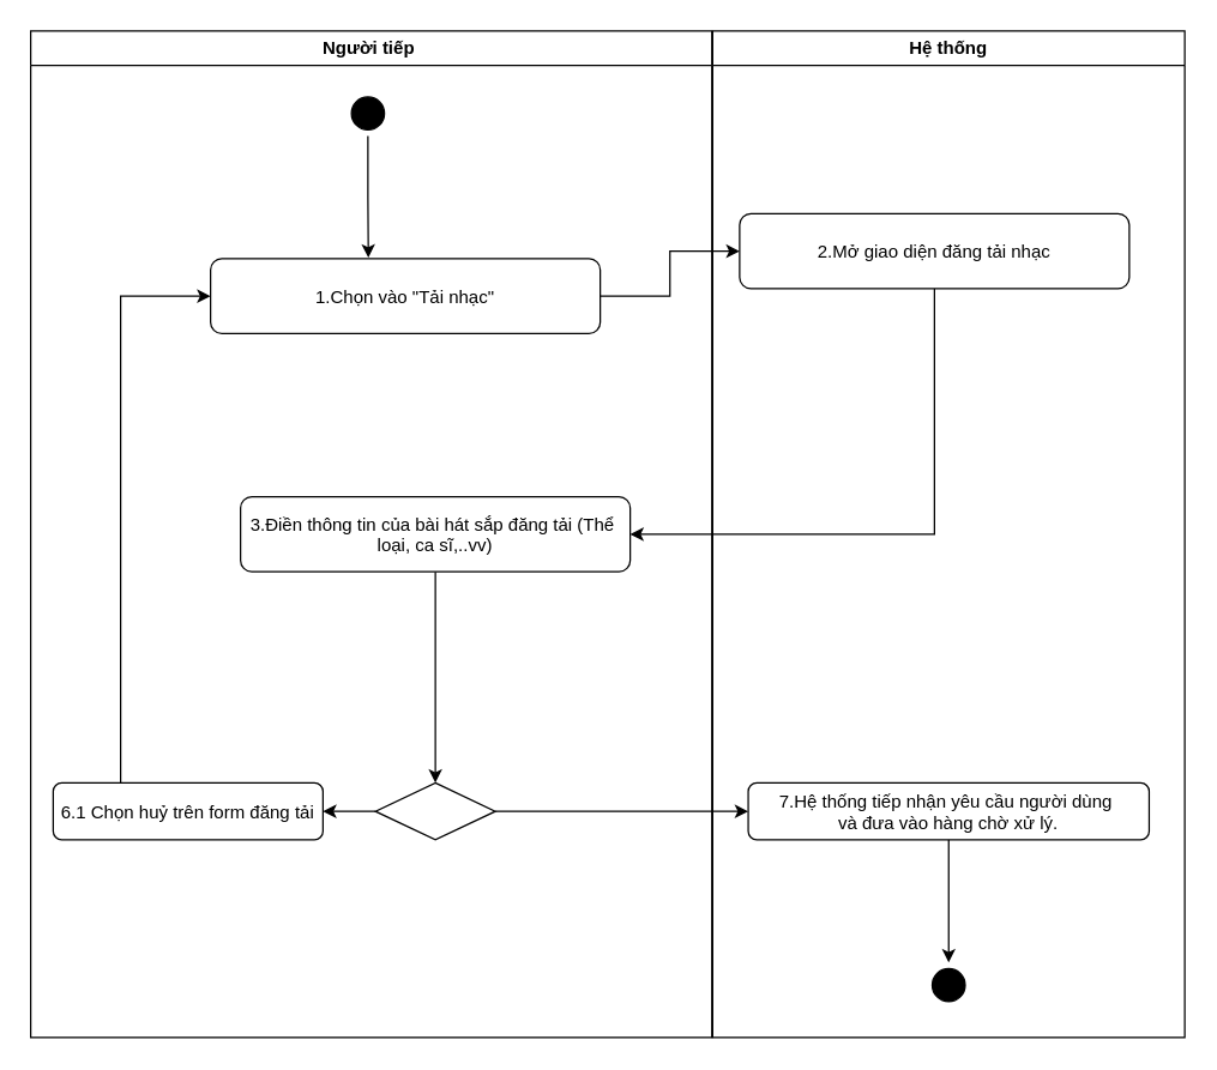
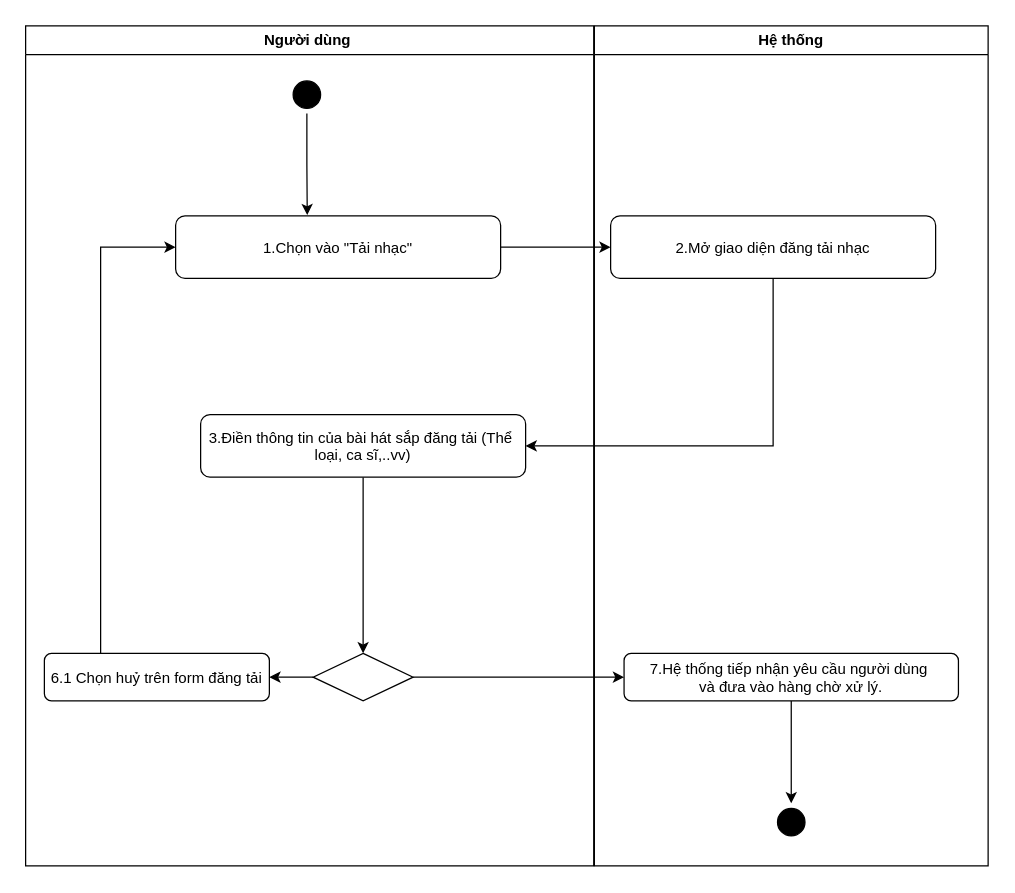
  <mxCell id="0" />
  <mxCell id="1" parent="0" />
- <mxCell id="2" value="Người tiếp " style="swimlane;whiteSpace=wrap" parent="1" vertex="1"><mxGeometry x="20" y="20" width="454.5" height="672" as="geometry" /></mxCell>
+ <mxCell id="2" value="Người dùng " style="swimlane;whiteSpace=wrap" parent="1" vertex="1"><mxGeometry x="20" y="20" width="454.5" height="672" as="geometry" /></mxCell>
  <mxCell id="3" value="" style="ellipse;shape=startState;fillColor=#000000;strokeColor=#000000;" parent="2" vertex="1"><mxGeometry x="210" y="40" width="30" height="30" as="geometry" /></mxCell>
  <mxCell id="4" style="edgeStyle=orthogonalEdgeStyle;rounded=0;orthogonalLoop=1;jettySize=auto;html=1;exitX=0.5;exitY=1;exitDx=0;exitDy=0;entryX=0.5;entryY=0;entryDx=0;entryDy=0;" edge="1" parent="2" source="5" target="7"><mxGeometry relative="1" as="geometry" /></mxCell>
  <mxCell id="5" value="3.Điền thông tin của bài hát sắp đăng tải (Thể &#10;loại, ca sĩ,..vv)" style="rounded=1;" parent="2" vertex="1"><mxGeometry x="140" y="311" width="260" height="50" as="geometry" /></mxCell>
  <mxCell id="6" style="edgeStyle=orthogonalEdgeStyle;rounded=0;orthogonalLoop=1;jettySize=auto;html=1;exitX=0;exitY=0.5;exitDx=0;exitDy=0;entryX=1;entryY=0.5;entryDx=0;entryDy=0;" parent="2" source="7" target="9" edge="1"><mxGeometry relative="1" as="geometry"><mxPoint x="170" y="521" as="targetPoint" /></mxGeometry></mxCell>
  <mxCell id="7" value="" style="rhombus;whiteSpace=wrap;html=1;" parent="2" vertex="1"><mxGeometry x="230" y="502" width="80" height="38" as="geometry" /></mxCell>
  <mxCell id="8" style="edgeStyle=orthogonalEdgeStyle;rounded=0;orthogonalLoop=1;jettySize=auto;html=1;exitX=0.25;exitY=0;exitDx=0;exitDy=0;entryX=0;entryY=0.5;entryDx=0;entryDy=0;" parent="2" source="9" target="10" edge="1"><mxGeometry relative="1" as="geometry"><mxPoint x="60" y="312" as="targetPoint" /></mxGeometry></mxCell>
  <mxCell id="9" value="6.1 Chọn huỷ trên form đăng tải" style="rounded=1;" parent="2" vertex="1"><mxGeometry x="15" y="502" width="180" height="38" as="geometry" /></mxCell>
  <mxCell id="10" value="1.Chọn vào &quot;Tải nhạc&quot;" style="rounded=1;" parent="2" vertex="1"><mxGeometry x="120" y="152" width="260" height="50" as="geometry" /></mxCell>
  <mxCell id="11" style="edgeStyle=orthogonalEdgeStyle;rounded=0;orthogonalLoop=1;jettySize=auto;html=1;exitX=0.5;exitY=1;exitDx=0;exitDy=0;entryX=0.405;entryY=-0.012;entryDx=0;entryDy=0;entryPerimeter=0;" parent="2" source="3" target="10" edge="1"><mxGeometry relative="1" as="geometry" /></mxCell>
  <mxCell id="12" value="Hệ thống" style="swimlane;whiteSpace=wrap" parent="1" vertex="1"><mxGeometry x="475" y="20" width="315" height="672" as="geometry" /></mxCell>
  <mxCell id="13" style="edgeStyle=orthogonalEdgeStyle;rounded=0;orthogonalLoop=1;jettySize=auto;html=1;exitX=0.5;exitY=1;exitDx=0;exitDy=0;entryX=0.5;entryY=0;entryDx=0;entryDy=0;" parent="12" source="14" target="15" edge="1"><mxGeometry relative="1" as="geometry" /></mxCell>
  <mxCell id="14" value="7.Hệ thống tiếp nhận yêu cầu người dùng &#10;và đưa vào hàng chờ xử lý." style="rounded=1;" parent="12" vertex="1"><mxGeometry x="23.75" y="502" width="267.5" height="38" as="geometry" /></mxCell>
  <mxCell id="15" value="" style="ellipse;shape=startState;fillColor=#000000;strokeColor=#000000;" parent="12" vertex="1"><mxGeometry x="142.5" y="622" width="30" height="30" as="geometry" /></mxCell>
- <mxCell id="16" value="2.Mở giao diện đăng tải nhạc" style="rounded=1;" parent="12" vertex="1"><mxGeometry x="18" y="122" width="260" height="50" as="geometry" /></mxCell>
+ <mxCell id="16" value="2.Mở giao diện đăng tải nhạc" style="rounded=1;" parent="12" vertex="1"><mxGeometry x="13" y="152" width="260" height="50" as="geometry" /></mxCell>
  <mxCell id="17" style="edgeStyle=orthogonalEdgeStyle;rounded=0;orthogonalLoop=1;jettySize=auto;html=1;exitX=1;exitY=0.5;exitDx=0;exitDy=0;entryX=0;entryY=0.5;entryDx=0;entryDy=0;" parent="1" source="10" target="16" edge="1"><mxGeometry relative="1" as="geometry" /></mxCell>
  <mxCell id="18" style="edgeStyle=orthogonalEdgeStyle;rounded=0;orthogonalLoop=1;jettySize=auto;html=1;exitX=0.5;exitY=1;exitDx=0;exitDy=0;entryX=1;entryY=0.5;entryDx=0;entryDy=0;" parent="1" source="16" target="5" edge="1"><mxGeometry relative="1" as="geometry" /></mxCell>
  <mxCell id="19" style="edgeStyle=orthogonalEdgeStyle;rounded=0;orthogonalLoop=1;jettySize=auto;html=1;exitX=1;exitY=0.5;exitDx=0;exitDy=0;entryX=0;entryY=0.5;entryDx=0;entryDy=0;" parent="1" source="7" target="14" edge="1"><mxGeometry relative="1" as="geometry" /></mxCell>
